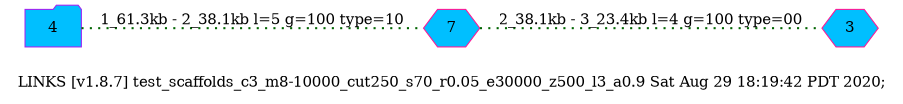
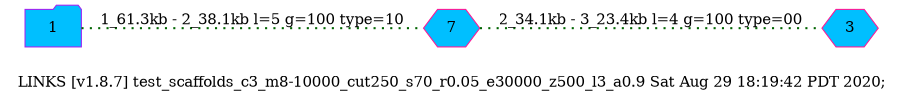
  graph {
    label="LINKS [v1.8.7] test_scaffolds_c3_m8-10000_cut250_s70_r0.05_e30000_z500_l3_a0.9 Sat Aug 29 18:19:42 PDT 2020;"
    rankdir=LR
    node [color=deeppink fillcolor=deepskyblue shape=hexagon style=filled]
    edge [color=darkgreen penwidth=2.0 style=dotted]
-   1 [color=purple shape=folder label=4]
+   1 [color=purple shape=folder]
    n2 [label=7]
    3
    1 -- n2 [label="1_61.3kb - 2_38.1kb l=5 g=100 type=10"]
-   n2 -- 3 [label="2_38.1kb - 3_23.4kb l=4 g=100 type=00"]
+   n2 -- 3 [label="2_34.1kb - 3_23.4kb l=4 g=100 type=00"]
  }
